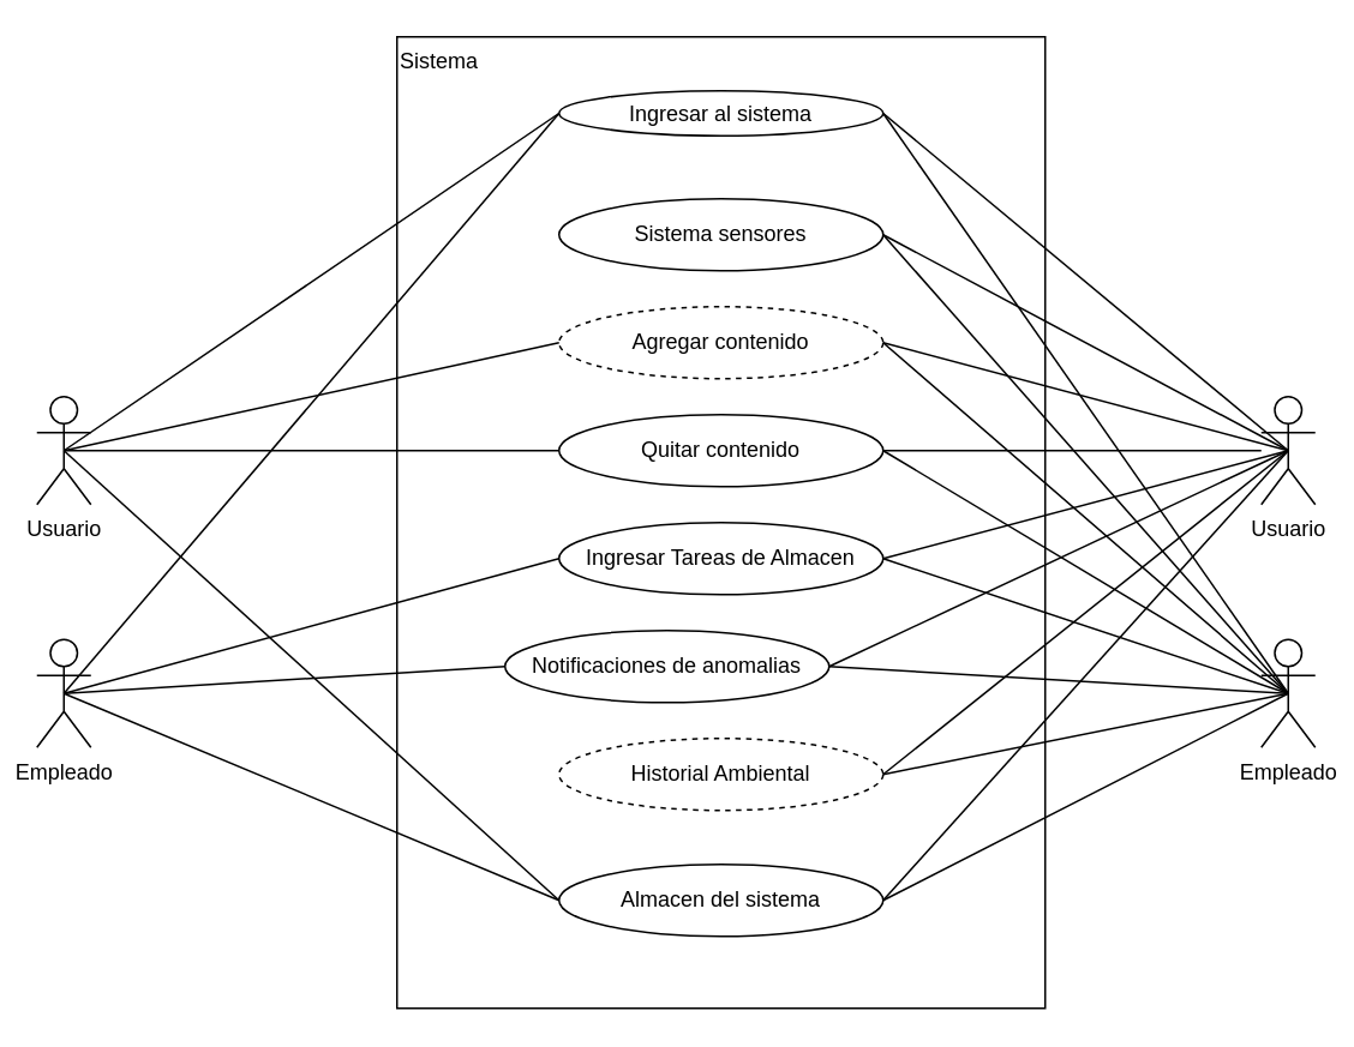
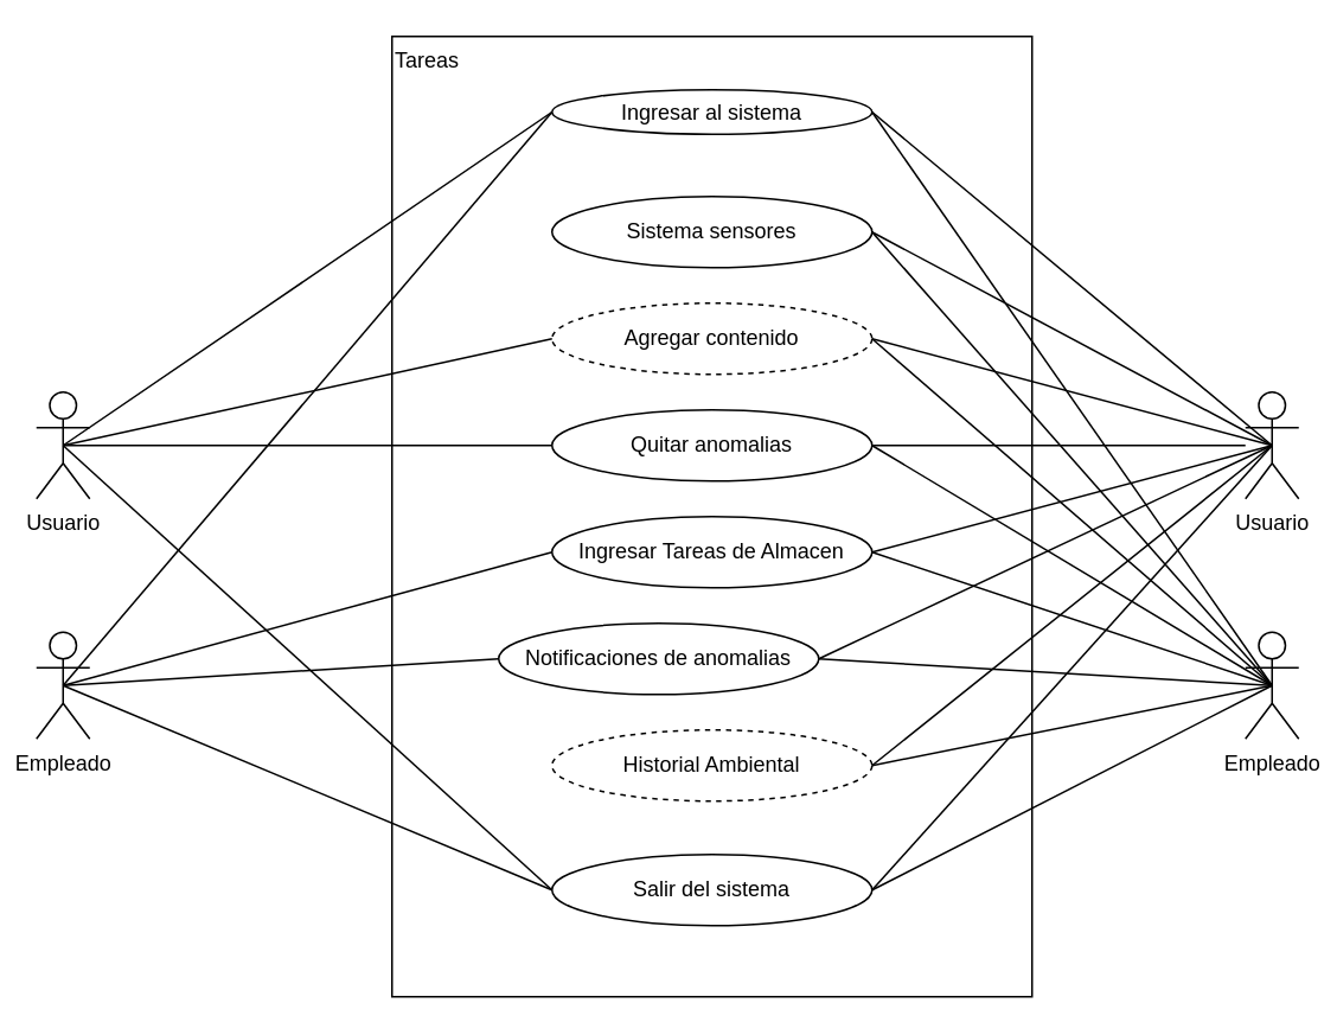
  <mxCell id="0" />
  <mxCell id="1" parent="0" />
  <mxCell id="2" value="Usuario" style="shape=umlActor;verticalLabelPosition=bottom;verticalAlign=top;html=1;outlineConnect=0;" vertex="1" parent="1"><mxGeometry x="20" y="220" width="30" height="60" as="geometry" /></mxCell>
  <mxCell id="3" value="Empleado" style="shape=umlActor;verticalLabelPosition=bottom;verticalAlign=top;html=1;outlineConnect=0;" vertex="1" parent="1"><mxGeometry x="20" y="355" width="30" height="60" as="geometry" /></mxCell>
- <mxCell id="4" value="Sistema" style="rounded=0;whiteSpace=wrap;html=1;verticalAlign=top;align=left;" vertex="1" parent="1"><mxGeometry x="220" y="20" width="360" height="540" as="geometry" /></mxCell>
+ <mxCell id="4" value="Tareas" style="rounded=0;whiteSpace=wrap;html=1;verticalAlign=top;align=left;" vertex="1" parent="1"><mxGeometry x="220" y="20" width="360" height="540" as="geometry" /></mxCell>
  <mxCell id="5" value="Ingresar al sistema" style="ellipse;whiteSpace=wrap;html=1;align=center;" vertex="1" parent="1"><mxGeometry x="310" y="50" width="180" height="25" as="geometry" /></mxCell>
- <mxCell id="6" value="Almacen del sistema" style="ellipse;whiteSpace=wrap;html=1;align=center;" vertex="1" parent="1"><mxGeometry x="310" y="480" width="180" height="40" as="geometry" /></mxCell>
+ <mxCell id="6" value="Salir del sistema" style="ellipse;whiteSpace=wrap;html=1;align=center;" vertex="1" parent="1"><mxGeometry x="310" y="480" width="180" height="40" as="geometry" /></mxCell>
  <mxCell id="7" value="Sistema sensores" style="ellipse;whiteSpace=wrap;html=1;align=center;" vertex="1" parent="1"><mxGeometry x="310" y="110" width="180" height="40" as="geometry" /></mxCell>
  <mxCell id="8" value="Agregar contenido" style="ellipse;whiteSpace=wrap;html=1;align=center;dashed=1;" vertex="1" parent="1"><mxGeometry x="310" y="170" width="180" height="40" as="geometry" /></mxCell>
- <mxCell id="9" value="Quitar contenido" style="ellipse;whiteSpace=wrap;html=1;align=center;" vertex="1" parent="1"><mxGeometry x="310" y="230" width="180" height="40" as="geometry" /></mxCell>
+ <mxCell id="9" value="Quitar anomalias" style="ellipse;whiteSpace=wrap;html=1;align=center;" vertex="1" parent="1"><mxGeometry x="310" y="230" width="180" height="40" as="geometry" /></mxCell>
  <mxCell id="10" value="Ingresar Tareas de Almacen" style="ellipse;whiteSpace=wrap;html=1;align=center;" vertex="1" parent="1"><mxGeometry x="310" y="290" width="180" height="40" as="geometry" /></mxCell>
  <mxCell id="11" value="Usuario" style="shape=umlActor;verticalLabelPosition=bottom;verticalAlign=top;html=1;outlineConnect=0;" vertex="1" parent="1"><mxGeometry x="700" y="220" width="30" height="60" as="geometry" /></mxCell>
  <mxCell id="12" value="Empleado" style="shape=umlActor;verticalLabelPosition=bottom;verticalAlign=top;html=1;outlineConnect=0;" vertex="1" parent="1"><mxGeometry x="700" y="355" width="30" height="60" as="geometry" /></mxCell>
  <mxCell id="13" value="Notificaciones de anomalias" style="ellipse;whiteSpace=wrap;html=1;align=center;" vertex="1" parent="1"><mxGeometry x="280" y="350" width="180" height="40" as="geometry" /></mxCell>
  <mxCell id="14" value="Historial Ambiental" style="ellipse;whiteSpace=wrap;html=1;align=center;dashed=1;" vertex="1" parent="1"><mxGeometry x="310" y="410" width="180" height="40" as="geometry" /></mxCell>
  <mxCell id="15" value="" style="endArrow=none;html=1;entryX=0;entryY=0.5;entryDx=0;entryDy=0;exitX=0.5;exitY=0.5;exitDx=0;exitDy=0;exitPerimeter=0;" edge="1" parent="1" source="2" target="5"><mxGeometry width="50" height="50" relative="1" as="geometry"><mxPoint x="440" y="350" as="sourcePoint" /><mxPoint x="490" y="300" as="targetPoint" /></mxGeometry></mxCell>
  <mxCell id="16" value="" style="endArrow=none;html=1;exitX=0.5;exitY=0.5;exitDx=0;exitDy=0;exitPerimeter=0;entryX=0;entryY=0.5;entryDx=0;entryDy=0;" edge="1" parent="1" source="2" target="8"><mxGeometry width="50" height="50" relative="1" as="geometry"><mxPoint x="60" y="250.182" as="sourcePoint" /><mxPoint x="320" y="80" as="targetPoint" /></mxGeometry></mxCell>
  <mxCell id="17" value="" style="endArrow=none;html=1;exitX=0.5;exitY=0.5;exitDx=0;exitDy=0;exitPerimeter=0;" edge="1" parent="1" source="2" target="9"><mxGeometry width="50" height="50" relative="1" as="geometry"><mxPoint x="70" y="260.182" as="sourcePoint" /><mxPoint x="330" y="90" as="targetPoint" /></mxGeometry></mxCell>
  <mxCell id="18" value="" style="endArrow=none;html=1;exitX=0.5;exitY=0.5;exitDx=0;exitDy=0;exitPerimeter=0;entryX=0;entryY=0.5;entryDx=0;entryDy=0;" edge="1" parent="1" source="2" target="6"><mxGeometry width="50" height="50" relative="1" as="geometry"><mxPoint x="45" y="260" as="sourcePoint" /><mxPoint x="320" y="200" as="targetPoint" /></mxGeometry></mxCell>
  <mxCell id="19" value="" style="endArrow=none;html=1;exitX=0.5;exitY=0.5;exitDx=0;exitDy=0;exitPerimeter=0;entryX=0;entryY=0.5;entryDx=0;entryDy=0;" edge="1" parent="1" source="3" target="5"><mxGeometry width="50" height="50" relative="1" as="geometry"><mxPoint x="55" y="270" as="sourcePoint" /><mxPoint x="330" y="210" as="targetPoint" /></mxGeometry></mxCell>
  <mxCell id="20" value="" style="endArrow=none;html=1;exitX=0.5;exitY=0.5;exitDx=0;exitDy=0;exitPerimeter=0;entryX=0;entryY=0.5;entryDx=0;entryDy=0;" edge="1" parent="1" source="3" target="13"><mxGeometry width="50" height="50" relative="1" as="geometry"><mxPoint x="75" y="290" as="sourcePoint" /><mxPoint x="350" y="230" as="targetPoint" /></mxGeometry></mxCell>
  <mxCell id="21" value="" style="endArrow=none;html=1;exitX=0.5;exitY=0.5;exitDx=0;exitDy=0;exitPerimeter=0;entryX=0;entryY=0.5;entryDx=0;entryDy=0;" edge="1" parent="1" source="3" target="6"><mxGeometry width="50" height="50" relative="1" as="geometry"><mxPoint x="85" y="300" as="sourcePoint" /><mxPoint x="360" y="240" as="targetPoint" /></mxGeometry></mxCell>
  <mxCell id="22" value="" style="endArrow=none;html=1;exitX=0.5;exitY=0.5;exitDx=0;exitDy=0;exitPerimeter=0;entryX=0;entryY=0.5;entryDx=0;entryDy=0;" edge="1" parent="1" source="3" target="10"><mxGeometry width="50" height="50" relative="1" as="geometry"><mxPoint x="95" y="310" as="sourcePoint" /><mxPoint x="370" y="250" as="targetPoint" /></mxGeometry></mxCell>
  <mxCell id="23" value="" style="endArrow=none;html=1;exitX=1;exitY=0.5;exitDx=0;exitDy=0;entryX=0.5;entryY=0.5;entryDx=0;entryDy=0;entryPerimeter=0;" edge="1" parent="1" source="5" target="11"><mxGeometry width="50" height="50" relative="1" as="geometry"><mxPoint x="630" y="140" as="sourcePoint" /><mxPoint x="905" y="80" as="targetPoint" /></mxGeometry></mxCell>
  <mxCell id="24" value="" style="endArrow=none;html=1;exitX=1;exitY=0.5;exitDx=0;exitDy=0;entryX=0.5;entryY=0.5;entryDx=0;entryDy=0;entryPerimeter=0;" edge="1" parent="1" source="6" target="11"><mxGeometry width="50" height="50" relative="1" as="geometry"><mxPoint x="115" y="330" as="sourcePoint" /><mxPoint x="390" y="270" as="targetPoint" /></mxGeometry></mxCell>
  <mxCell id="25" value="" style="endArrow=none;html=1;exitX=1;exitY=0.5;exitDx=0;exitDy=0;entryX=0.5;entryY=0.5;entryDx=0;entryDy=0;entryPerimeter=0;" edge="1" parent="1" source="8" target="11"><mxGeometry width="50" height="50" relative="1" as="geometry"><mxPoint x="125" y="340" as="sourcePoint" /><mxPoint x="400" y="280" as="targetPoint" /></mxGeometry></mxCell>
  <mxCell id="26" value="" style="endArrow=none;html=1;exitX=1;exitY=0.5;exitDx=0;exitDy=0;" edge="1" parent="1" source="9" target="11"><mxGeometry width="50" height="50" relative="1" as="geometry"><mxPoint x="135" y="350" as="sourcePoint" /><mxPoint x="410" y="290" as="targetPoint" /></mxGeometry></mxCell>
  <mxCell id="27" value="" style="endArrow=none;html=1;exitX=1;exitY=0.5;exitDx=0;exitDy=0;entryX=0.5;entryY=0.5;entryDx=0;entryDy=0;entryPerimeter=0;" edge="1" parent="1" source="13" target="11"><mxGeometry width="50" height="50" relative="1" as="geometry"><mxPoint x="500" y="260" as="sourcePoint" /><mxPoint x="710" y="260" as="targetPoint" /></mxGeometry></mxCell>
  <mxCell id="28" value="" style="endArrow=none;html=1;exitX=1;exitY=0.5;exitDx=0;exitDy=0;entryX=0.5;entryY=0.5;entryDx=0;entryDy=0;entryPerimeter=0;" edge="1" parent="1" source="10" target="11"><mxGeometry width="50" height="50" relative="1" as="geometry"><mxPoint x="500" y="380" as="sourcePoint" /><mxPoint x="725" y="260" as="targetPoint" /></mxGeometry></mxCell>
  <mxCell id="29" value="" style="endArrow=none;html=1;exitX=1;exitY=0.5;exitDx=0;exitDy=0;entryX=0.5;entryY=0.5;entryDx=0;entryDy=0;entryPerimeter=0;" edge="1" parent="1" source="14" target="11"><mxGeometry width="50" height="50" relative="1" as="geometry"><mxPoint x="510" y="390" as="sourcePoint" /><mxPoint x="735" y="270" as="targetPoint" /></mxGeometry></mxCell>
  <mxCell id="30" value="" style="endArrow=none;html=1;exitX=1;exitY=0.5;exitDx=0;exitDy=0;entryX=0.5;entryY=0.5;entryDx=0;entryDy=0;entryPerimeter=0;" edge="1" parent="1" source="7" target="11"><mxGeometry width="50" height="50" relative="1" as="geometry"><mxPoint x="520" y="400" as="sourcePoint" /><mxPoint x="745" y="280" as="targetPoint" /></mxGeometry></mxCell>
  <mxCell id="31" value="" style="endArrow=none;html=1;exitX=1;exitY=0.5;exitDx=0;exitDy=0;entryX=0.5;entryY=0.5;entryDx=0;entryDy=0;entryPerimeter=0;" edge="1" parent="1" source="5" target="12"><mxGeometry width="50" height="50" relative="1" as="geometry"><mxPoint x="530" y="410" as="sourcePoint" /><mxPoint x="755" y="290" as="targetPoint" /></mxGeometry></mxCell>
  <mxCell id="32" value="" style="endArrow=none;html=1;exitX=1;exitY=0.5;exitDx=0;exitDy=0;entryX=0.5;entryY=0.5;entryDx=0;entryDy=0;entryPerimeter=0;" edge="1" parent="1" source="7" target="12"><mxGeometry width="50" height="50" relative="1" as="geometry"><mxPoint x="540" y="420" as="sourcePoint" /><mxPoint x="765" y="300" as="targetPoint" /></mxGeometry></mxCell>
  <mxCell id="33" value="" style="endArrow=none;html=1;exitX=1;exitY=0.5;exitDx=0;exitDy=0;entryX=0.5;entryY=0.5;entryDx=0;entryDy=0;entryPerimeter=0;" edge="1" parent="1" source="8" target="12"><mxGeometry width="50" height="50" relative="1" as="geometry"><mxPoint x="550" y="430" as="sourcePoint" /><mxPoint x="775" y="310" as="targetPoint" /></mxGeometry></mxCell>
  <mxCell id="34" value="" style="endArrow=none;html=1;exitX=1;exitY=0.5;exitDx=0;exitDy=0;entryX=0.5;entryY=0.5;entryDx=0;entryDy=0;entryPerimeter=0;" edge="1" parent="1" source="9" target="12"><mxGeometry width="50" height="50" relative="1" as="geometry"><mxPoint x="560" y="440" as="sourcePoint" /><mxPoint x="785" y="320" as="targetPoint" /></mxGeometry></mxCell>
  <mxCell id="35" value="" style="endArrow=none;html=1;exitX=1;exitY=0.5;exitDx=0;exitDy=0;entryX=0.5;entryY=0.5;entryDx=0;entryDy=0;entryPerimeter=0;" edge="1" parent="1" source="10" target="12"><mxGeometry width="50" height="50" relative="1" as="geometry"><mxPoint x="570" y="450" as="sourcePoint" /><mxPoint x="795" y="330" as="targetPoint" /></mxGeometry></mxCell>
  <mxCell id="36" value="" style="endArrow=none;html=1;exitX=1;exitY=0.5;exitDx=0;exitDy=0;entryX=0.5;entryY=0.5;entryDx=0;entryDy=0;entryPerimeter=0;" edge="1" parent="1" source="13" target="12"><mxGeometry width="50" height="50" relative="1" as="geometry"><mxPoint x="580" y="460" as="sourcePoint" /><mxPoint x="805" y="340" as="targetPoint" /></mxGeometry></mxCell>
  <mxCell id="37" value="" style="endArrow=none;html=1;exitX=1;exitY=0.5;exitDx=0;exitDy=0;entryX=0.5;entryY=0.5;entryDx=0;entryDy=0;entryPerimeter=0;" edge="1" parent="1" source="14" target="12"><mxGeometry width="50" height="50" relative="1" as="geometry"><mxPoint x="590" y="470" as="sourcePoint" /><mxPoint x="815" y="350" as="targetPoint" /></mxGeometry></mxCell>
  <mxCell id="38" value="" style="endArrow=none;html=1;exitX=1;exitY=0.5;exitDx=0;exitDy=0;entryX=0.5;entryY=0.5;entryDx=0;entryDy=0;entryPerimeter=0;" edge="1" parent="1" source="6" target="12"><mxGeometry width="50" height="50" relative="1" as="geometry"><mxPoint x="600" y="480" as="sourcePoint" /><mxPoint x="825" y="360" as="targetPoint" /></mxGeometry></mxCell>
